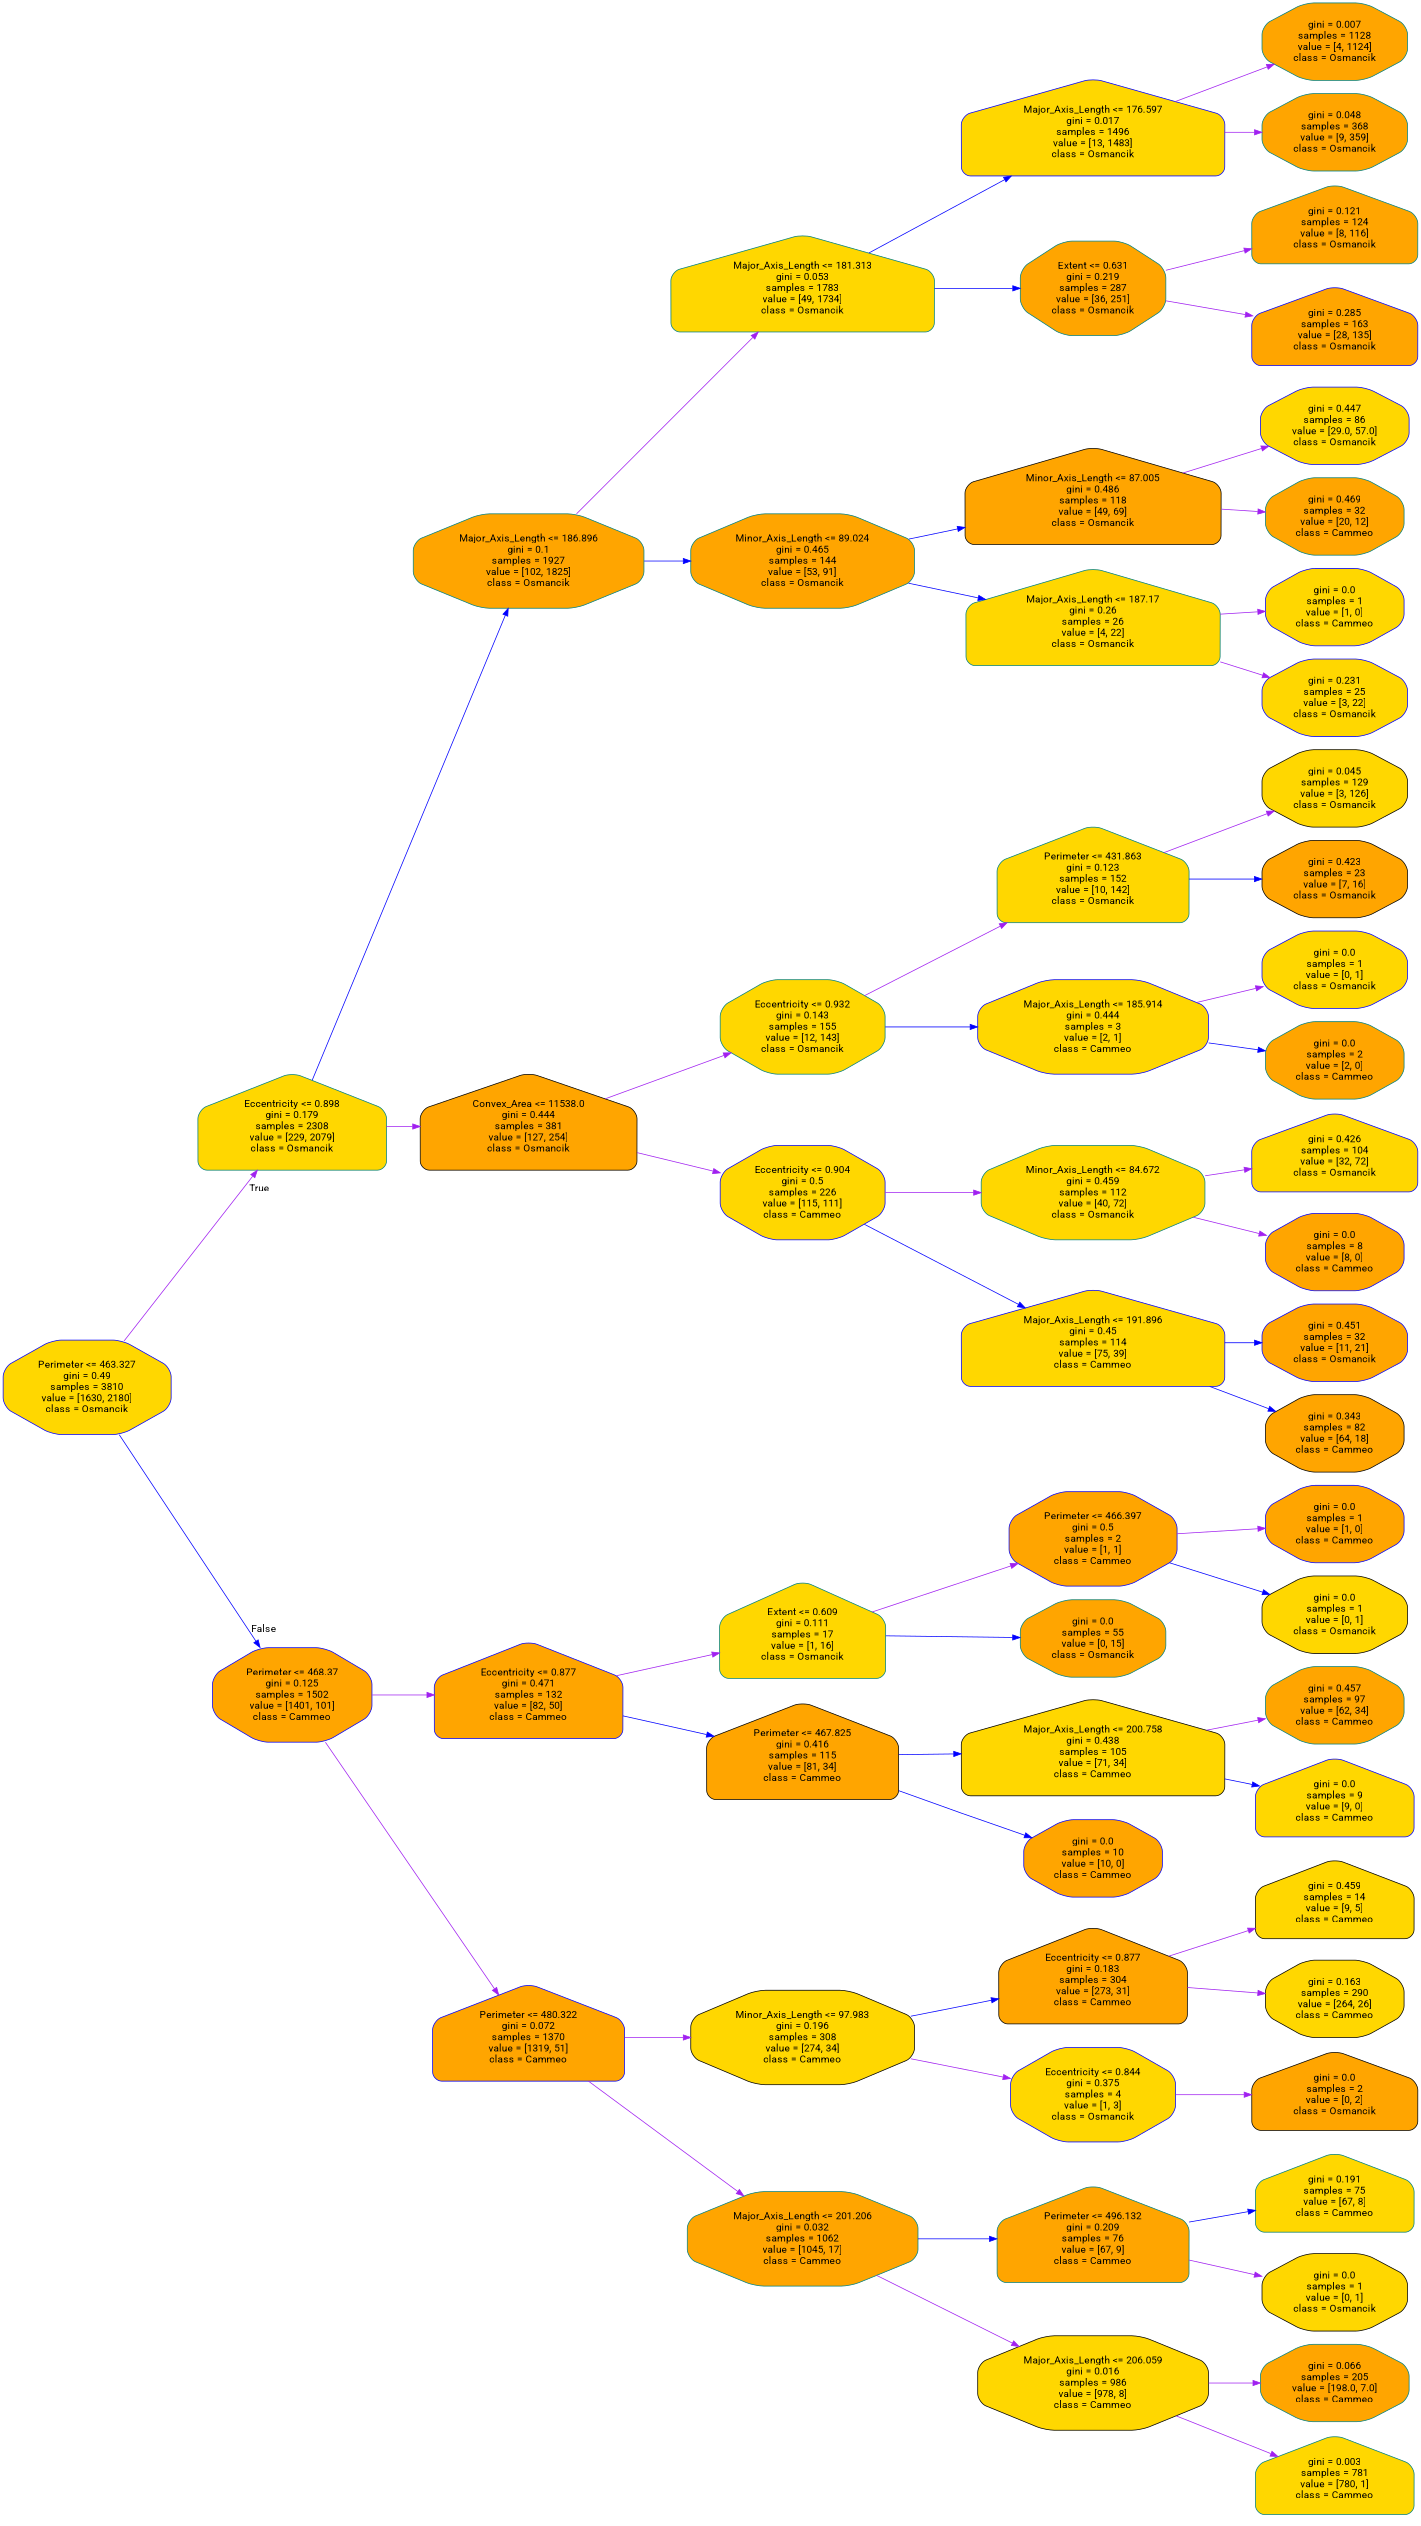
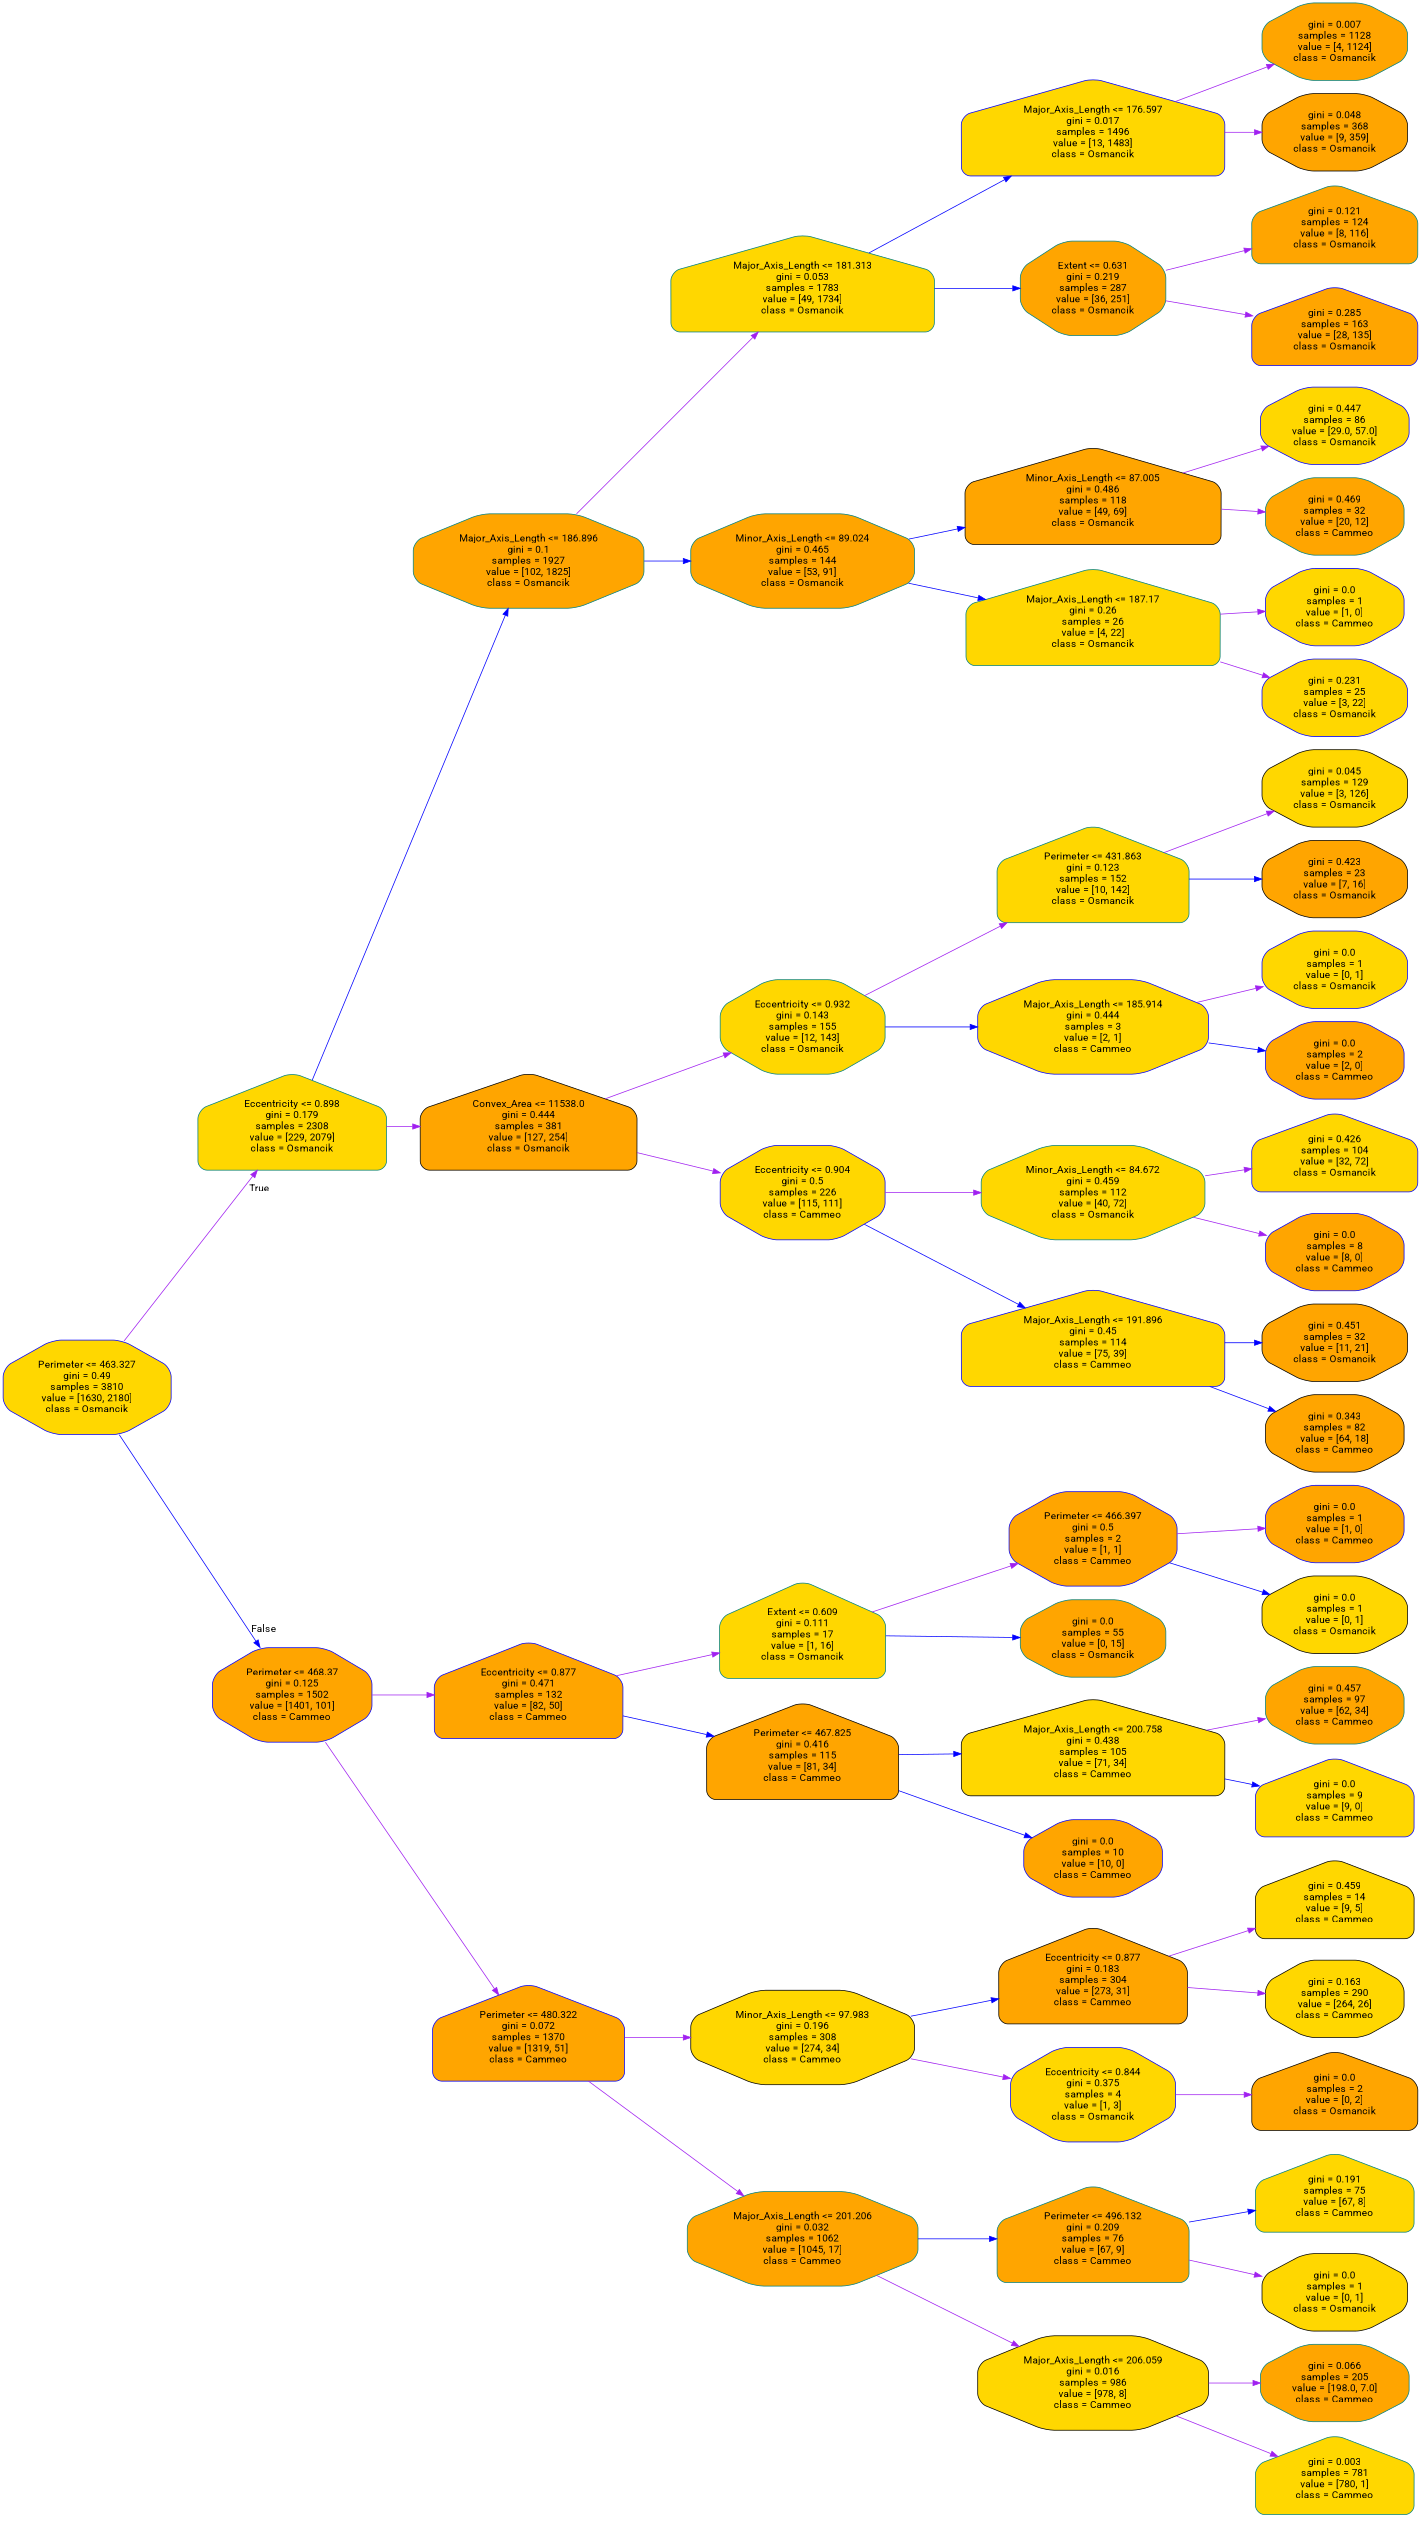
  digraph {
    fontname=Roboto
    rankdir=LR
    node [color=blue fillcolor=gold fontname=Roboto shape=octagon style="filled, rounded"]
    edge [color=purple fontname=Roboto]
    n1 [label="Perimeter <= 463.327\ngini = 0.49\nsamples = 3810\nvalue = [1630, 2180]\nclass = Osmancik"]
    n2 [color=teal label="Eccentricity <= 0.898\ngini = 0.179\nsamples = 2308\nvalue = [229, 2079]\nclass = Osmancik" shape=house]
    n3 [fillcolor=orange label="Perimeter <= 468.37\ngini = 0.125\nsamples = 1502\nvalue = [1401, 101]\nclass = Cammeo"]
    n4 [color=teal fillcolor=orange label="Major_Axis_Length <= 186.896\ngini = 0.1\nsamples = 1927\nvalue = [102, 1825]\nclass = Osmancik"]
    n5 [color=black fillcolor=orange label="Convex_Area <= 11538.0\ngini = 0.444\nsamples = 381\nvalue = [127, 254]\nclass = Osmancik" shape=house]
    n6 [fillcolor=orange label="Eccentricity <= 0.877\ngini = 0.471\nsamples = 132\nvalue = [82, 50]\nclass = Cammeo" shape=house]
    n7 [fillcolor=orange label="Perimeter <= 480.322\ngini = 0.072\nsamples = 1370\nvalue = [1319, 51]\nclass = Cammeo" shape=house]
    n8 [color=teal label="Major_Axis_Length <= 181.313\ngini = 0.053\nsamples = 1783\nvalue = [49, 1734]\nclass = Osmancik" shape=house]
    n9 [color=teal fillcolor=orange label="Minor_Axis_Length <= 89.024\ngini = 0.465\nsamples = 144\nvalue = [53, 91]\nclass = Osmancik"]
    n10 [color=teal label="Eccentricity <= 0.932\ngini = 0.143\nsamples = 155\nvalue = [12, 143]\nclass = Osmancik"]
    n11 [label="Eccentricity <= 0.904\ngini = 0.5\nsamples = 226\nvalue = [115, 111]\nclass = Cammeo"]
    n12 [label="Major_Axis_Length <= 176.597\ngini = 0.017\nsamples = 1496\nvalue = [13, 1483]\nclass = Osmancik" shape=house]
    n13 [color=teal fillcolor=orange label="Extent <= 0.631\ngini = 0.219\nsamples = 287\nvalue = [36, 251]\nclass = Osmancik"]
    n14 [color=black fillcolor=orange label="Minor_Axis_Length <= 87.005\ngini = 0.486\nsamples = 118\nvalue = [49, 69]\nclass = Osmancik" shape=house]
    n15 [color=teal label="Major_Axis_Length <= 187.17\ngini = 0.26\nsamples = 26\nvalue = [4, 22]\nclass = Osmancik" shape=house]
    n16 [color=teal fillcolor=orange label="gini = 0.007\nsamples = 1128\nvalue = [4, 1124]\nclass = Osmancik"]
-   n17 [color=teal fillcolor=orange label="gini = 0.048\nsamples = 368\nvalue = [9, 359]\nclass = Osmancik"]
+   n17 [color=black fillcolor=orange label="gini = 0.048\nsamples = 368\nvalue = [9, 359]\nclass = Osmancik"]
    n18 [color=teal fillcolor=orange label="gini = 0.121\nsamples = 124\nvalue = [8, 116]\nclass = Osmancik" shape=house]
    n19 [fillcolor=orange label="gini = 0.285\nsamples = 163\nvalue = [28, 135]\nclass = Osmancik" shape=house]
    n20 [label="gini = 0.447\nsamples = 86\nvalue = [29.0, 57.0]\nclass = Osmancik"]
    n21 [color=teal fillcolor=orange label="gini = 0.469\nsamples = 32\nvalue = [20, 12]\nclass = Cammeo"]
    n22 [label="gini = 0.0\nsamples = 1\nvalue = [1, 0]\nclass = Cammeo"]
    n23 [label="gini = 0.231\nsamples = 25\nvalue = [3, 22]\nclass = Osmancik"]
    n24 [color=teal label="Perimeter <= 431.863\ngini = 0.123\nsamples = 152\nvalue = [10, 142]\nclass = Osmancik" shape=house]
    n25 [label="Major_Axis_Length <= 185.914\ngini = 0.444\nsamples = 3\nvalue = [2, 1]\nclass = Cammeo"]
    n26 [color=teal label="Minor_Axis_Length <= 84.672\ngini = 0.459\nsamples = 112\nvalue = [40, 72]\nclass = Osmancik"]
    n27 [label="Major_Axis_Length <= 191.896\ngini = 0.45\nsamples = 114\nvalue = [75, 39]\nclass = Cammeo" shape=house]
    n28 [color=black label="gini = 0.045\nsamples = 129\nvalue = [3, 126]\nclass = Osmancik"]
    n29 [color=black fillcolor=orange label="gini = 0.423\nsamples = 23\nvalue = [7, 16]\nclass = Osmancik"]
    n30 [label="gini = 0.0\nsamples = 1\nvalue = [0, 1]\nclass = Osmancik"]
-   n31 [color=teal fillcolor=orange label="gini = 0.0\nsamples = 2\nvalue = [2, 0]\nclass = Cammeo"]
+   n31 [fillcolor=orange label="gini = 0.0\nsamples = 2\nvalue = [2, 0]\nclass = Cammeo"]
    n32 [label="gini = 0.426\nsamples = 104\nvalue = [32, 72]\nclass = Osmancik" shape=house]
    n33 [fillcolor=orange label="gini = 0.0\nsamples = 8\nvalue = [8, 0]\nclass = Cammeo"]
-   n34 [fillcolor=orange label="gini = 0.451\nsamples = 32\nvalue = [11, 21]\nclass = Osmancik"]
+   n34 [color=black fillcolor=orange label="gini = 0.451\nsamples = 32\nvalue = [11, 21]\nclass = Osmancik"]
    n35 [color=black fillcolor=orange label="gini = 0.343\nsamples = 82\nvalue = [64, 18]\nclass = Cammeo"]
    n36 [color=teal label="Extent <= 0.609\ngini = 0.111\nsamples = 17\nvalue = [1, 16]\nclass = Osmancik" shape=house]
    n37 [color=black fillcolor=orange label="Perimeter <= 467.825\ngini = 0.416\nsamples = 115\nvalue = [81, 34]\nclass = Cammeo" shape=house]
    n38 [color=black label="Minor_Axis_Length <= 97.983\ngini = 0.196\nsamples = 308\nvalue = [274, 34]\nclass = Cammeo"]
    n39 [color=teal fillcolor=orange label="Major_Axis_Length <= 201.206\ngini = 0.032\nsamples = 1062\nvalue = [1045, 17]\nclass = Cammeo"]
    n40 [fillcolor=orange label="Perimeter <= 466.397\ngini = 0.5\nsamples = 2\nvalue = [1, 1]\nclass = Cammeo"]
    n41 [color=teal fillcolor=orange label="gini = 0.0\nsamples = 55\nvalue = [0, 15]\nclass = Osmancik"]
    n42 [color=black label="Major_Axis_Length <= 200.758\ngini = 0.438\nsamples = 105\nvalue = [71, 34]\nclass = Cammeo" shape=house]
    n43 [fillcolor=orange label="gini = 0.0\nsamples = 10\nvalue = [10, 0]\nclass = Cammeo"]
    n44 [fillcolor=orange label="gini = 0.0\nsamples = 1\nvalue = [1, 0]\nclass = Cammeo"]
    n45 [color=black label="gini = 0.0\nsamples = 1\nvalue = [0, 1]\nclass = Osmancik"]
    n46 [color=teal fillcolor=orange label="gini = 0.457\nsamples = 97\nvalue = [62, 34]\nclass = Cammeo"]
    n47 [label="gini = 0.0\nsamples = 9\nvalue = [9, 0]\nclass = Cammeo" shape=house]
    n48 [color=black fillcolor=orange label="Eccentricity <= 0.877\ngini = 0.183\nsamples = 304\nvalue = [273, 31]\nclass = Cammeo" shape=house]
    n49 [label="Eccentricity <= 0.844\ngini = 0.375\nsamples = 4\nvalue = [1, 3]\nclass = Osmancik"]
    n50 [color=teal fillcolor=orange label="Perimeter <= 496.132\ngini = 0.209\nsamples = 76\nvalue = [67, 9]\nclass = Cammeo" shape=house]
    n51 [color=black label="Major_Axis_Length <= 206.059\ngini = 0.016\nsamples = 986\nvalue = [978, 8]\nclass = Cammeo"]
    n52 [color=black label="gini = 0.459\nsamples = 14\nvalue = [9, 5]\nclass = Cammeo" shape=house]
    n53 [color=black label="gini = 0.163\nsamples = 290\nvalue = [264, 26]\nclass = Cammeo"]
    n54 [color=black fillcolor=orange label="gini = 0.0\nsamples = 2\nvalue = [0, 2]\nclass = Osmancik" shape=house]
    n55 [color=teal label="gini = 0.191\nsamples = 75\nvalue = [67, 8]\nclass = Cammeo" shape=house]
    n56 [color=black label="gini = 0.0\nsamples = 1\nvalue = [0, 1]\nclass = Osmancik"]
    n57 [color=teal fillcolor=orange label="gini = 0.066\nsamples = 205\nvalue = [198.0, 7.0]\nclass = Cammeo"]
    n58 [color=teal label="gini = 0.003\nsamples = 781\nvalue = [780, 1]\nclass = Cammeo" shape=house]
    n1 -> n2 [headlabel=True labelangle=45 labeldistance=2.5]
    n1 -> n3 [color=blue headlabel=False labelangle=-45 labeldistance=2.5]
    n2 -> n4 [color=blue]
    n2 -> n5
    n3 -> n6
    n3 -> n7
    n4 -> n8
    n4 -> n9 [color=blue]
    n5 -> n10
    n5 -> n11
    n6 -> n36
    n6 -> n37 [color=blue]
    n7 -> n38
    n7 -> n39
    n8 -> n12 [color=blue]
    n8 -> n13 [color=blue]
    n9 -> n14 [color=blue]
    n9 -> n15 [color=blue]
    n10 -> n24
    n10 -> n25 [color=blue]
    n11 -> n26
    n11 -> n27 [color=blue]
    n12 -> n16
    n12 -> n17
    n13 -> n18
    n13 -> n19
    n14 -> n20
    n14 -> n21
    n15 -> n22
    n15 -> n23
    n24 -> n28
    n24 -> n29 [color=blue]
    n25 -> n30
    n25 -> n31 [color=blue]
    n26 -> n32
    n26 -> n33
    n27 -> n34 [color=blue]
    n27 -> n35 [color=blue]
    n36 -> n40
    n36 -> n41 [color=blue]
    n37 -> n42 [color=blue]
    n37 -> n43 [color=blue]
    n38 -> n48 [color=blue]
    n38 -> n49
    n39 -> n50 [color=blue]
    n39 -> n51
    n40 -> n44
    n40 -> n45 [color=blue]
    n42 -> n46
    n42 -> n47 [color=blue]
    n48 -> n52
    n48 -> n53
    n49 -> n54
    n50 -> n55 [color=blue]
    n50 -> n56
    n51 -> n57
    n51 -> n58
  }
